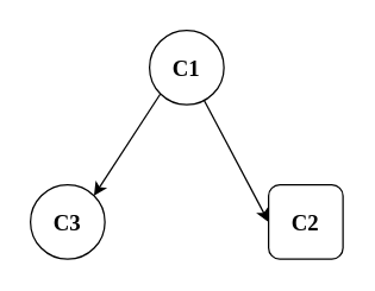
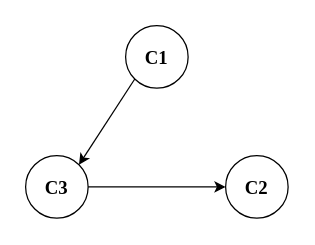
  <mxCell id="0" />
  <mxCell id="1" parent="0" />
  <mxCell id="2" value="C3" style="ellipse;whiteSpace=wrap;html=1;aspect=fixed;align=center;fontFamily=Verdana;fontStyle=1;fontSize=15;" vertex="1" parent="1"><mxGeometry x="20" y="124" width="50" height="50" as="geometry" /></mxCell>
  <mxCell id="3" value="C1" style="ellipse;whiteSpace=wrap;html=1;aspect=fixed;align=center;fontFamily=Verdana;fontStyle=1;fontSize=15;" vertex="1" parent="1"><mxGeometry x="100" y="20" width="50" height="50" as="geometry" /></mxCell>
- <mxCell id="4" style="edgeStyle=none;rounded=0;orthogonalLoop=1;jettySize=auto;html=1;exitX=0;exitY=0.5;exitDx=0;exitDy=0;fontFamily=Verdana;fontSize=15;startArrow=classic;startFill=1;endArrow=none;endFill=0;" edge="1" parent="1" source="5" target="3"><mxGeometry relative="1" as="geometry" /></mxCell>
- <mxCell id="5" value="C2" style="whiteSpace=wrap;html=1;aspect=fixed;align=center;fontFamily=Verdana;fontStyle=1;fontSize=15;rounded=1;" vertex="1" parent="1"><mxGeometry x="180" y="124" width="50" height="50" as="geometry" /></mxCell>
+ <mxCell id="4" style="edgeStyle=none;rounded=0;orthogonalLoop=1;jettySize=auto;html=1;exitX=0;exitY=0.5;exitDx=0;exitDy=0;entryX=1;entryY=0.5;entryDx=0;entryDy=0;fontFamily=Verdana;fontSize=15;startArrow=classic;startFill=1;endArrow=none;endFill=0;" edge="1" parent="1" source="5" target="2"><mxGeometry relative="1" as="geometry" /></mxCell>
+ <mxCell id="5" value="C2" style="ellipse;whiteSpace=wrap;html=1;aspect=fixed;align=center;fontFamily=Verdana;fontStyle=1;fontSize=15;" vertex="1" parent="1"><mxGeometry x="180" y="124" width="50" height="50" as="geometry" /></mxCell>
  <mxCell id="6" style="rounded=0;orthogonalLoop=1;jettySize=auto;html=1;exitX=0;exitY=1;exitDx=0;exitDy=0;fontFamily=Verdana;fontSize=15;entryX=1;entryY=0;entryDx=0;entryDy=0;startArrow=none;startFill=0;endArrow=classic;endFill=1;" edge="1" parent="1" source="3" target="2"><mxGeometry relative="1" as="geometry"><mxPoint x="-12.322" y="8.998" as="sourcePoint" /><mxPoint x="35" y="89" as="targetPoint" /><Array as="points" /></mxGeometry></mxCell>
